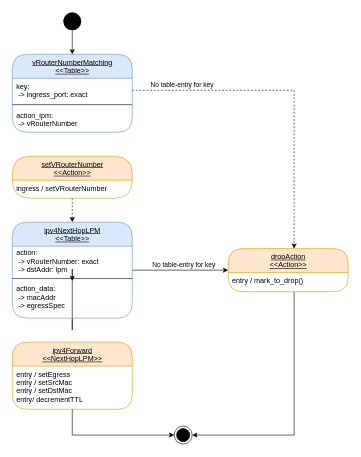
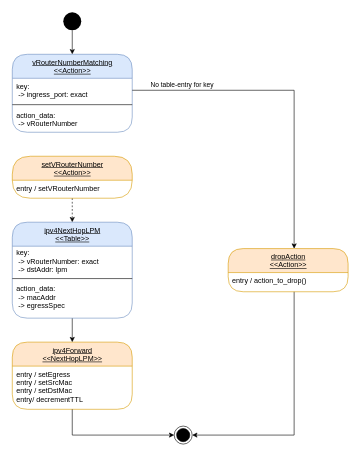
  <mxCell id="0" />
  <mxCell id="1" parent="0" />
  <mxCell id="2" style="edgeStyle=orthogonalEdgeStyle;rounded=0;orthogonalLoop=1;jettySize=auto;html=1;startSize=60;dashed=1;" edge="1" parent="1" source="3" target="21"><mxGeometry relative="1" as="geometry" /></mxCell>
  <mxCell id="3" value="setVRouterNumber&lt;br&gt;&amp;lt;&amp;lt;Action&amp;gt;&amp;gt;" style="swimlane;fontStyle=4;align=center;verticalAlign=top;childLayout=stackLayout;horizontal=1;startSize=40;horizontalStack=0;resizeParent=1;resizeParentMax=0;resizeLast=0;collapsible=0;marginBottom=0;html=1;rounded=1;absoluteArcSize=1;arcSize=74;fillColor=#ffe6cc;strokeColor=#d79b00;" vertex="1" parent="1"><mxGeometry x="20" y="260" width="200" height="70" as="geometry" /></mxCell>
- <mxCell id="4" value="ingress / setVRouterNumber" style="fillColor=none;strokeColor=none;align=left;verticalAlign=top;spacingLeft=5;" vertex="1" parent="3"><mxGeometry y="40" width="200" height="30" as="geometry" /></mxCell>
+ <mxCell id="4" value="entry / setVRouterNumber" style="fillColor=none;strokeColor=none;align=left;verticalAlign=top;spacingLeft=5;" vertex="1" parent="3"><mxGeometry y="40" width="200" height="30" as="geometry" /></mxCell>
  <mxCell id="5" value="ipv4Forward&lt;br&gt;&amp;lt;&amp;lt;NextHopLPM&amp;gt;&amp;gt;" style="swimlane;fontStyle=4;align=center;verticalAlign=top;childLayout=stackLayout;horizontal=1;startSize=40;horizontalStack=0;resizeParent=1;resizeParentMax=0;resizeLast=0;collapsible=0;marginBottom=0;html=1;rounded=1;absoluteArcSize=1;arcSize=50;fillColor=#ffe6cc;strokeColor=#d79b00;" vertex="1" parent="1"><mxGeometry x="20" y="570" width="200" height="112" as="geometry" /></mxCell>
  <mxCell id="6" value="entry / setEgress&#10;entry / setSrcMac&#10;entry / setDstMac&#10;entry/ decrementTTL" style="fillColor=none;strokeColor=none;align=left;verticalAlign=top;spacingLeft=5;" vertex="1" parent="5"><mxGeometry y="40" width="200" height="72" as="geometry" /></mxCell>
  <mxCell id="7" style="edgeStyle=orthogonalEdgeStyle;rounded=0;orthogonalLoop=1;jettySize=auto;html=1;" edge="1" parent="1" source="8" target="10"><mxGeometry relative="1" as="geometry"><Array as="points"><mxPoint x="490" y="725" /></Array></mxGeometry></mxCell>
  <mxCell id="8" value="dropAction&lt;br&gt;&amp;lt;&amp;lt;Action&amp;gt;&amp;gt;" style="swimlane;fontStyle=4;align=center;verticalAlign=top;childLayout=stackLayout;horizontal=1;startSize=40;horizontalStack=0;resizeParent=1;resizeParentMax=0;resizeLast=0;collapsible=0;marginBottom=0;html=1;rounded=1;absoluteArcSize=1;arcSize=50;fillColor=#ffe6cc;strokeColor=#d79b00;" vertex="1" parent="1"><mxGeometry y="414" width="200" height="72" as="geometry" x="380" /></mxCell>
- <mxCell id="9" value="entry / mark_to_drop()" style="fillColor=none;strokeColor=none;align=left;verticalAlign=top;spacingLeft=5;" vertex="1" parent="8"><mxGeometry y="40" width="200" height="32" as="geometry" /></mxCell>
+ <mxCell id="9" value="entry / action_to_drop()" style="fillColor=none;strokeColor=none;align=left;verticalAlign=top;spacingLeft=5;" vertex="1" parent="8"><mxGeometry y="40" width="200" height="32" as="geometry" /></mxCell>
  <mxCell id="10" value="" style="ellipse;html=1;shape=endState;fillColor=#000000;strokeColor=#000000;" vertex="1" parent="1"><mxGeometry x="290" y="710" width="30" height="30" as="geometry" /></mxCell>
  <mxCell id="11" style="edgeStyle=orthogonalEdgeStyle;rounded=0;orthogonalLoop=1;jettySize=auto;html=1;entryX=0;entryY=0.5;entryDx=0;entryDy=0;" edge="1" parent="1" source="6" target="10"><mxGeometry relative="1" as="geometry"><Array as="points"><mxPoint x="120" y="725" /></Array></mxGeometry></mxCell>
- <mxCell id="12" value="vRouterNumberMatching&lt;br&gt;&amp;lt;&amp;lt;Table&amp;gt;&amp;gt;" style="swimlane;fontStyle=4;align=center;verticalAlign=top;childLayout=stackLayout;horizontal=1;startSize=40;horizontalStack=0;resizeParent=1;resizeParentMax=0;resizeLast=0;collapsible=0;marginBottom=0;html=1;rounded=1;absoluteArcSize=1;arcSize=50;fillColor=#dae8fc;strokeColor=#6c8ebf;" vertex="1" parent="1"><mxGeometry x="20" y="90" width="200" height="130" as="geometry" /></mxCell>
+ <mxCell id="12" value="vRouterNumberMatching&lt;br&gt;&amp;lt;&amp;lt;Action&amp;gt;&amp;gt;" style="swimlane;fontStyle=4;align=center;verticalAlign=top;childLayout=stackLayout;horizontal=1;startSize=40;horizontalStack=0;resizeParent=1;resizeParentMax=0;resizeLast=0;collapsible=0;marginBottom=0;html=1;rounded=1;absoluteArcSize=1;arcSize=50;fillColor=#dae8fc;strokeColor=#6c8ebf;" vertex="1" parent="1"><mxGeometry x="20" y="90" width="200" height="130" as="geometry" /></mxCell>
  <mxCell id="13" value="key: &#10; -&gt; ingress_port: exact" style="fillColor=none;strokeColor=none;align=left;verticalAlign=middle;spacingLeft=5;" vertex="1" parent="12"><mxGeometry y="40" width="200" height="40" as="geometry" /></mxCell>
  <mxCell id="14" value="" style="line;strokeWidth=1;fillColor=none;align=left;verticalAlign=middle;spacingTop=-1;spacingLeft=3;spacingRight=3;rotatable=0;labelPosition=right;points=[];portConstraint=eastwest;" vertex="1" parent="12"><mxGeometry y="80" width="200" height="8" as="geometry" /></mxCell>
- <mxCell id="15" value="action_lpm:&#10; -&gt; vRouterNumber" style="fillColor=none;strokeColor=none;align=left;verticalAlign=top;spacingLeft=5;" vertex="1" parent="12"><mxGeometry y="88" width="200" height="42" as="geometry" /></mxCell>
+ <mxCell id="15" value="action_data:&#10; -&gt; vRouterNumber" style="fillColor=none;strokeColor=none;align=left;verticalAlign=top;spacingLeft=5;" vertex="1" parent="12"><mxGeometry y="88" width="200" height="42" as="geometry" /></mxCell>
  <mxCell id="16" style="edgeStyle=orthogonalEdgeStyle;rounded=0;orthogonalLoop=1;jettySize=auto;html=1;startSize=60;" edge="1" parent="1" source="17" target="12"><mxGeometry relative="1" as="geometry" /></mxCell>
  <mxCell id="17" value="" style="ellipse;fillColor=#000000;strokeColor=none;rounded=1;startSize=60;html=1;" vertex="1" parent="1"><mxGeometry x="105" y="20" width="30" height="30" as="geometry" /></mxCell>
- <mxCell id="18" style="edgeStyle=orthogonalEdgeStyle;rounded=0;orthogonalLoop=1;jettySize=auto;html=1;startSize=60;" edge="1" parent="1" source="21" target="24"><mxGeometry relative="1" as="geometry" /></mxCell>
- <mxCell id="19" style="edgeStyle=orthogonalEdgeStyle;rounded=0;orthogonalLoop=1;jettySize=auto;html=1;startSize=60;" edge="1" parent="1" source="21" target="8"><mxGeometry relative="1" as="geometry" /></mxCell>
- <mxCell id="20" value="No table-entry for key" style="edgeLabel;html=1;align=center;verticalAlign=middle;resizable=0;points=[];labelBackgroundColor=none;" vertex="1" connectable="0" parent="19"><mxGeometry x="-0.127" y="4" relative="1" as="geometry"><mxPoint x="15.29" y="-5" as="offset" /></mxGeometry></mxCell>
+ <mxCell id="18" style="edgeStyle=orthogonalEdgeStyle;rounded=0;orthogonalLoop=1;jettySize=auto;html=1;startSize=60;" edge="1" parent="1" source="21" target="5"><mxGeometry relative="1" as="geometry" /></mxCell>
  <mxCell id="21" value="ipv4NextHopLPM&lt;br&gt;&amp;lt;&amp;lt;Table&amp;gt;&amp;gt;" style="swimlane;fontStyle=4;align=center;verticalAlign=top;childLayout=stackLayout;horizontal=1;startSize=40;horizontalStack=0;resizeParent=1;resizeParentMax=0;resizeLast=0;collapsible=0;marginBottom=0;html=1;rounded=1;absoluteArcSize=1;arcSize=50;fillColor=#dae8fc;strokeColor=#6c8ebf;" vertex="1" parent="1"><mxGeometry x="20" y="370" width="200" height="160" as="geometry" /></mxCell>
- <mxCell id="22" value="action: &#10; -&gt; vRouterNumber: exact&#10; -&gt; dstAddr: lpm" style="fillColor=none;strokeColor=none;align=left;verticalAlign=middle;spacingLeft=5;" vertex="1" parent="21"><mxGeometry y="40" width="200" height="50" as="geometry" /></mxCell>
+ <mxCell id="22" value="key: &#10; -&gt; vRouterNumber: exact&#10; -&gt; dstAddr: lpm" style="fillColor=none;strokeColor=none;align=left;verticalAlign=middle;spacingLeft=5;" vertex="1" parent="21"><mxGeometry y="40" width="200" height="50" as="geometry" /></mxCell>
  <mxCell id="23" value="" style="line;strokeWidth=1;fillColor=none;align=left;verticalAlign=middle;spacingTop=-1;spacingLeft=3;spacingRight=3;rotatable=0;labelPosition=right;points=[];portConstraint=eastwest;" vertex="1" parent="21"><mxGeometry y="90" width="200" height="8" as="geometry" /></mxCell>
  <mxCell id="24" value="action_data:&#10; -&gt; macAddr&#10; -&gt; egressSpec" style="fillColor=none;strokeColor=none;align=left;verticalAlign=top;spacingLeft=5;" vertex="1" parent="21"><mxGeometry y="98" width="200" height="62" as="geometry" /></mxCell>
- <mxCell id="25" style="edgeStyle=orthogonalEdgeStyle;rounded=0;orthogonalLoop=1;jettySize=auto;html=1;startSize=60;dashed=1;" edge="1" parent="1" source="13" target="8"><mxGeometry relative="1" as="geometry"><Array as="points"><mxPoint x="490" y="150" /></Array></mxGeometry></mxCell>
+ <mxCell id="25" style="edgeStyle=orthogonalEdgeStyle;rounded=0;orthogonalLoop=1;jettySize=auto;html=1;startSize=60;" edge="1" parent="1" source="13" target="8"><mxGeometry relative="1" as="geometry"><Array as="points"><mxPoint x="490" y="150" /></Array></mxGeometry></mxCell>
  <mxCell id="26" value="No table-entry for key" style="edgeLabel;html=1;align=center;verticalAlign=middle;resizable=0;points=[];labelBackgroundColor=none;" vertex="1" connectable="0" parent="25"><mxGeometry x="-0.595" y="-2" relative="1" as="geometry"><mxPoint x="-25.29" y="-12" as="offset" /></mxGeometry></mxCell>
